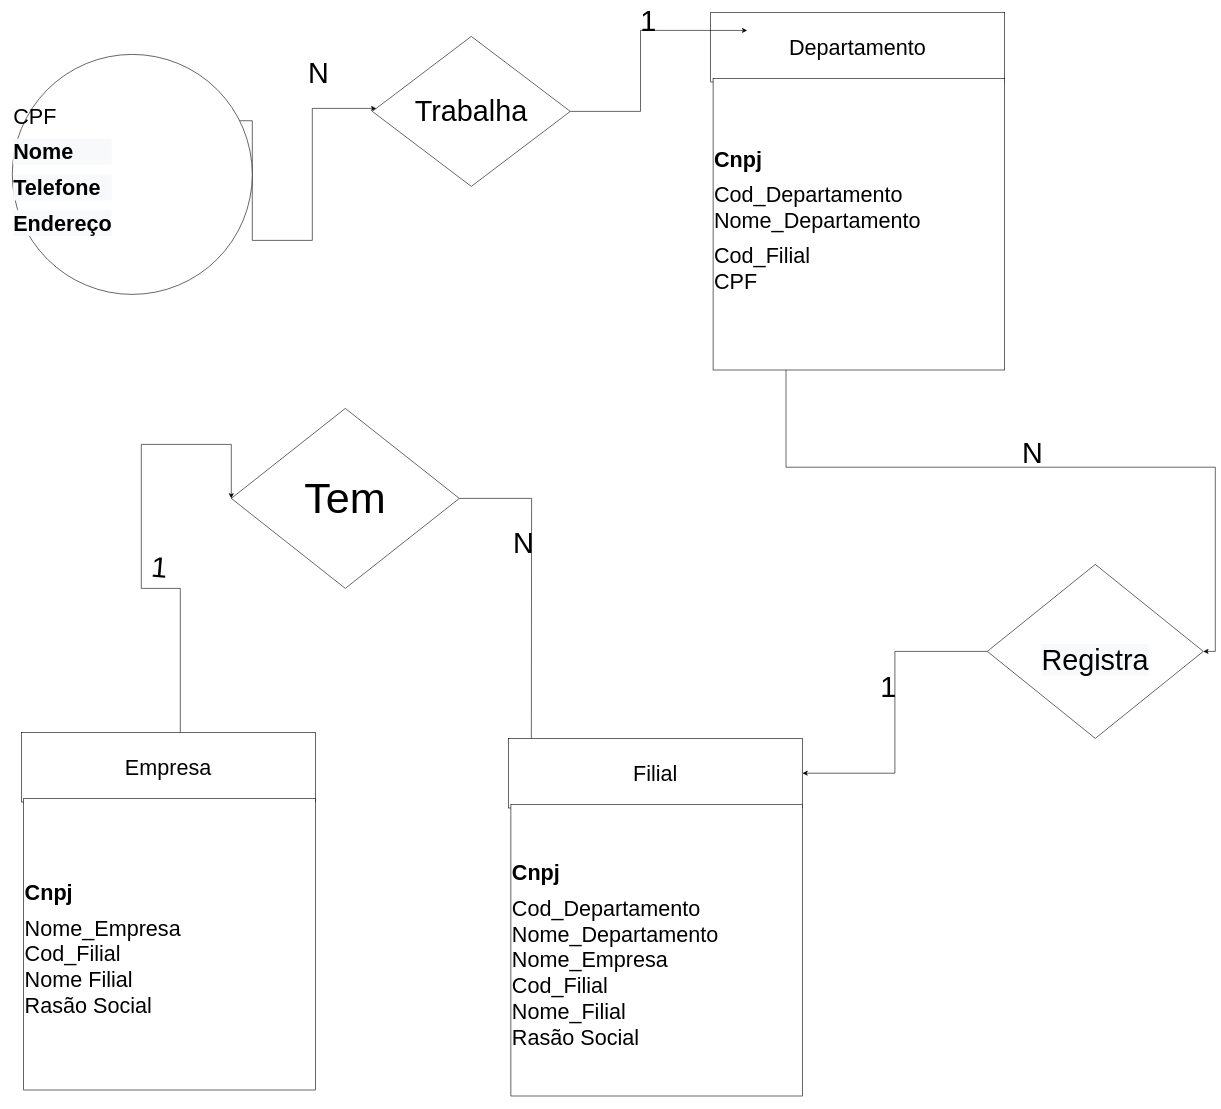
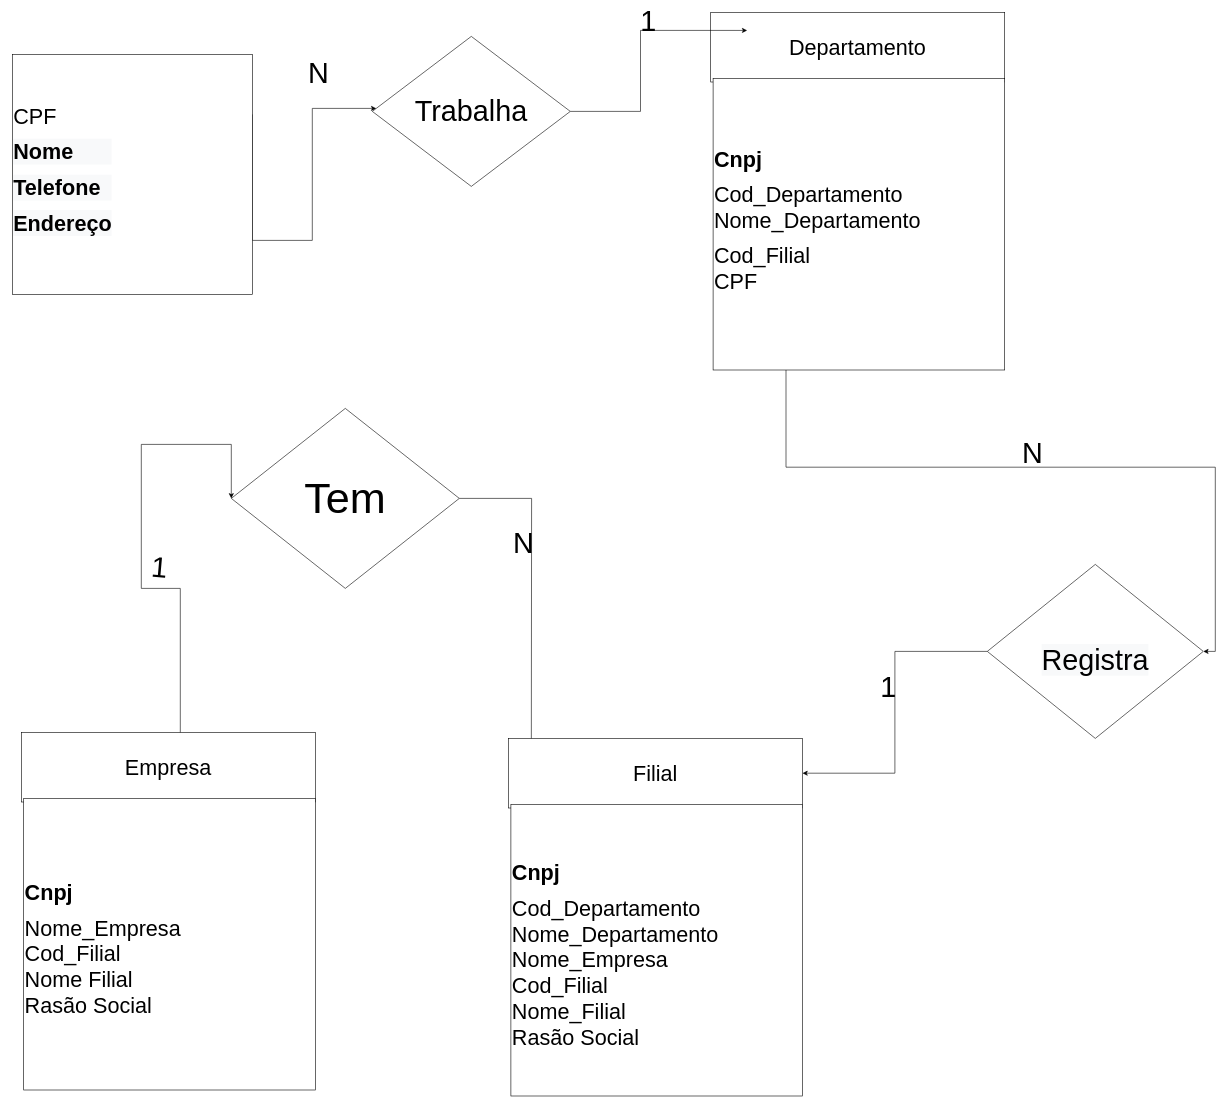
  <mxCell id="0" />
  <mxCell id="1" parent="0" />
  <mxCell id="2" style="edgeStyle=orthogonalEdgeStyle;rounded=0;orthogonalLoop=1;jettySize=auto;html=1;exitX=1;exitY=0.25;exitDx=0;exitDy=0;" parent="1" source="3" target="9" edge="1"><mxGeometry relative="1" as="geometry"><Array as="points"><mxPoint x="420" y="400" /><mxPoint x="520" y="400" /><mxPoint x="520" y="180" /></Array></mxGeometry></mxCell>
- <mxCell id="3" value="&lt;span style=&quot;font-size: 36px ; font-family: &amp;#34;helvetica&amp;#34;&quot;&gt;CPF&lt;/span&gt;&lt;br&gt;&lt;h1 style=&quot;color: rgb(0 , 0 , 0) ; font-family: &amp;#34;helvetica&amp;#34; ; font-style: normal ; letter-spacing: normal ; text-indent: 0px ; text-transform: none ; word-spacing: 0px ; background-color: rgb(248 , 249 , 250)&quot;&gt;&lt;font style=&quot;font-size: 36px&quot;&gt;Nome&lt;/font&gt;&lt;/h1&gt;&lt;h1 style=&quot;color: rgb(0 , 0 , 0) ; font-family: &amp;#34;helvetica&amp;#34; ; font-style: normal ; letter-spacing: normal ; text-indent: 0px ; text-transform: none ; word-spacing: 0px ; background-color: rgb(248 , 249 , 250)&quot;&gt;&lt;font style=&quot;font-size: 36px&quot;&gt;Telefone&lt;/font&gt;&lt;/h1&gt;&lt;h1 style=&quot;color: rgb(0 , 0 , 0) ; font-family: &amp;#34;helvetica&amp;#34; ; font-style: normal ; letter-spacing: normal ; text-indent: 0px ; text-transform: none ; word-spacing: 0px ; background-color: rgb(248 , 249 , 250)&quot;&gt;&lt;font style=&quot;font-size: 36px&quot;&gt;Endereço&lt;/font&gt;&lt;/h1&gt;" style="ellipse;whiteSpace=wrap;html=1;aspect=fixed;align=left;" parent="1" vertex="1"><mxGeometry x="20" y="90" width="400" height="400" as="geometry" /></mxCell>
+ <mxCell id="3" value="&lt;span style=&quot;font-size: 36px ; font-family: &amp;#34;helvetica&amp;#34;&quot;&gt;CPF&lt;/span&gt;&lt;br&gt;&lt;h1 style=&quot;color: rgb(0 , 0 , 0) ; font-family: &amp;#34;helvetica&amp;#34; ; font-style: normal ; letter-spacing: normal ; text-indent: 0px ; text-transform: none ; word-spacing: 0px ; background-color: rgb(248 , 249 , 250)&quot;&gt;&lt;font style=&quot;font-size: 36px&quot;&gt;Nome&lt;/font&gt;&lt;/h1&gt;&lt;h1 style=&quot;color: rgb(0 , 0 , 0) ; font-family: &amp;#34;helvetica&amp;#34; ; font-style: normal ; letter-spacing: normal ; text-indent: 0px ; text-transform: none ; word-spacing: 0px ; background-color: rgb(248 , 249 , 250)&quot;&gt;&lt;font style=&quot;font-size: 36px&quot;&gt;Telefone&lt;/font&gt;&lt;/h1&gt;&lt;h1 style=&quot;color: rgb(0 , 0 , 0) ; font-family: &amp;#34;helvetica&amp;#34; ; font-style: normal ; letter-spacing: normal ; text-indent: 0px ; text-transform: none ; word-spacing: 0px ; background-color: rgb(248 , 249 , 250)&quot;&gt;&lt;font style=&quot;font-size: 36px&quot;&gt;Endereço&lt;/font&gt;&lt;/h1&gt;" style="whiteSpace=wrap;html=1;aspect=fixed;align=left;" parent="1" vertex="1"><mxGeometry x="20" y="90" width="400" height="400" as="geometry" /></mxCell>
  <mxCell id="4" value="&lt;font style=&quot;font-size: 36px&quot;&gt;Departamento&lt;/font&gt;" style="rounded=0;whiteSpace=wrap;html=1;" parent="1" vertex="1"><mxGeometry x="1184" y="20" width="490" height="116" as="geometry" /></mxCell>
  <mxCell id="5" style="edgeStyle=orthogonalEdgeStyle;rounded=0;orthogonalLoop=1;jettySize=auto;html=1;exitX=0.25;exitY=1;exitDx=0;exitDy=0;entryX=1;entryY=0.5;entryDx=0;entryDy=0;" parent="1" source="6" target="13" edge="1"><mxGeometry relative="1" as="geometry"><mxPoint x="1915" y="1100" as="targetPoint" /></mxGeometry></mxCell>
  <mxCell id="6" value="&lt;h1&gt;&lt;span style=&quot;font-size: 36px&quot;&gt;Cnpj&lt;/span&gt;&lt;/h1&gt;&lt;div&gt;&lt;span style=&quot;font-size: 36px&quot;&gt;Cod_Departamento&lt;/span&gt;&lt;/div&gt;&lt;div&gt;&lt;span style=&quot;font-size: 36px&quot;&gt;Nome_Departamento&lt;/span&gt;&lt;/div&gt;&lt;div&gt;&lt;br&gt;&lt;/div&gt;&lt;div&gt;&lt;span style=&quot;font-size: 36px&quot;&gt;Cod_Filial&lt;/span&gt;&lt;/div&gt;&lt;div&gt;&lt;span style=&quot;font-size: 36px&quot;&gt;CPF&lt;/span&gt;&lt;/div&gt;&lt;div&gt;&lt;br&gt;&lt;/div&gt;&lt;div&gt;&lt;br&gt;&lt;/div&gt;" style="whiteSpace=wrap;html=1;aspect=fixed;align=left;" parent="1" vertex="1"><mxGeometry x="1188" y="130" width="486" height="486" as="geometry" /></mxCell>
  <mxCell id="7" style="edgeStyle=orthogonalEdgeStyle;rounded=0;orthogonalLoop=1;jettySize=auto;html=1;entryX=0;entryY=0.5;entryDx=0;entryDy=0;" parent="1" target="19" edge="1"><mxGeometry relative="1" as="geometry"><mxPoint x="300" y="1230" as="sourcePoint" /><mxPoint x="195" y="700" as="targetPoint" /><Array as="points"><mxPoint x="300" y="980" /><mxPoint x="235" y="980" /><mxPoint x="235" y="740" /></Array></mxGeometry></mxCell>
  <mxCell id="8" style="edgeStyle=orthogonalEdgeStyle;rounded=0;orthogonalLoop=1;jettySize=auto;html=1;exitX=1;exitY=0.5;exitDx=0;exitDy=0;entryX=0.124;entryY=0.259;entryDx=0;entryDy=0;entryPerimeter=0;" parent="1" source="9" target="4" edge="1"><mxGeometry relative="1" as="geometry" /></mxCell>
  <mxCell id="9" value="&lt;span style=&quot;font-size: 48px&quot;&gt;Trabalha&lt;/span&gt;" style="rhombus;whiteSpace=wrap;html=1;" parent="1" vertex="1"><mxGeometry x="620" y="60" width="330" height="250" as="geometry" /></mxCell>
  <mxCell id="10" value="&lt;span style=&quot;font-size: 48px&quot;&gt;N&lt;/span&gt;" style="text;html=1;align=center;verticalAlign=middle;resizable=0;points=[];autosize=1;strokeColor=none;fillColor=none;" parent="1" vertex="1"><mxGeometry x="505" y="106" width="50" height="30" as="geometry" /></mxCell>
  <mxCell id="11" value="&lt;font style=&quot;font-size: 48px&quot;&gt;1&lt;/font&gt;" style="text;html=1;align=center;verticalAlign=middle;resizable=0;points=[];autosize=1;strokeColor=none;fillColor=none;" parent="1" vertex="1"><mxGeometry x="1060" y="20" width="40" height="30" as="geometry" /></mxCell>
  <mxCell id="12" style="edgeStyle=orthogonalEdgeStyle;rounded=0;orthogonalLoop=1;jettySize=auto;html=1;exitX=0;exitY=0.5;exitDx=0;exitDy=0;entryX=1;entryY=0.5;entryDx=0;entryDy=0;" parent="1" source="13" target="22" edge="1"><mxGeometry relative="1" as="geometry"><mxPoint x="1345" y="1310" as="targetPoint" /></mxGeometry></mxCell>
  <mxCell id="13" value="&lt;br&gt;&lt;br&gt;&lt;span style=&quot;color: rgb(0 , 0 , 0) ; font-family: &amp;#34;helvetica&amp;#34; ; font-size: 48px ; font-style: normal ; font-weight: 400 ; letter-spacing: normal ; text-align: center ; text-indent: 0px ; text-transform: none ; word-spacing: 0px ; background-color: rgb(248 , 249 , 250) ; display: inline ; float: none&quot;&gt;Registra&lt;/span&gt;&lt;br&gt;" style="rhombus;whiteSpace=wrap;html=1;" parent="1" vertex="1"><mxGeometry x="1645" y="940" width="360" height="290" as="geometry" /></mxCell>
  <mxCell id="14" value="&lt;font style=&quot;font-size: 48px&quot;&gt;N&lt;/font&gt;" style="text;html=1;align=center;verticalAlign=middle;resizable=0;points=[];autosize=1;strokeColor=none;fillColor=none;" parent="1" vertex="1"><mxGeometry x="1695" y="740" width="50" height="30" as="geometry" /></mxCell>
  <mxCell id="15" value="&lt;font style=&quot;font-size: 48px&quot;&gt;1&lt;/font&gt;" style="text;html=1;align=center;verticalAlign=middle;resizable=0;points=[];autosize=1;strokeColor=none;fillColor=none;" parent="1" vertex="1"><mxGeometry x="1460" y="1130" width="40" height="30" as="geometry" /></mxCell>
  <mxCell id="16" value="&lt;font style=&quot;font-size: 48px&quot;&gt;N&lt;/font&gt;" style="text;html=1;align=center;verticalAlign=middle;resizable=0;points=[];autosize=1;strokeColor=none;fillColor=none;" parent="1" vertex="1"><mxGeometry x="847" y="890" width="50" height="30" as="geometry" /></mxCell>
  <mxCell id="17" value="&lt;font style=&quot;font-size: 48px&quot;&gt;1&lt;/font&gt;" style="text;html=1;align=center;verticalAlign=middle;resizable=0;points=[];autosize=1;strokeColor=none;fillColor=none;rotation=5;" parent="1" vertex="1"><mxGeometry x="245" y="930" width="40" height="30" as="geometry" /></mxCell>
  <mxCell id="18" style="edgeStyle=orthogonalEdgeStyle;rounded=0;orthogonalLoop=1;jettySize=auto;html=1;exitX=1;exitY=0.5;exitDx=0;exitDy=0;" parent="1" source="19" edge="1"><mxGeometry relative="1" as="geometry"><mxPoint x="885" y="1310" as="targetPoint" /></mxGeometry></mxCell>
  <mxCell id="19" value="&lt;font style=&quot;font-size: 72px&quot;&gt;Tem&lt;/font&gt;" style="rhombus;whiteSpace=wrap;html=1;" parent="1" vertex="1"><mxGeometry x="385" y="680" width="380" height="300" as="geometry" /></mxCell>
  <mxCell id="20" value="&lt;font style=&quot;font-size: 36px&quot;&gt;Empresa&lt;/font&gt;" style="rounded=0;whiteSpace=wrap;html=1;" parent="1" vertex="1"><mxGeometry x="35" y="1220" width="490" height="116" as="geometry" /></mxCell>
  <mxCell id="21" value="&lt;h1&gt;&lt;span style=&quot;font-size: 36px&quot;&gt;Cnpj&lt;/span&gt;&lt;/h1&gt;&lt;div&gt;&lt;span style=&quot;font-size: 36px&quot;&gt;Nome_Empresa&lt;/span&gt;&lt;/div&gt;&lt;div&gt;&lt;span style=&quot;font-size: 36px&quot;&gt;Cod_Filial&lt;/span&gt;&lt;/div&gt;&lt;div&gt;&lt;span style=&quot;font-size: 36px&quot;&gt;Nome Filial&lt;/span&gt;&lt;/div&gt;&lt;div&gt;&lt;span style=&quot;font-size: 36px&quot;&gt;Rasão Social&lt;/span&gt;&lt;/div&gt;" style="whiteSpace=wrap;html=1;aspect=fixed;align=left;" parent="1" vertex="1"><mxGeometry x="39" y="1330" width="486" height="486" as="geometry" /></mxCell>
  <mxCell id="22" value="&lt;font style=&quot;font-size: 36px&quot;&gt;Filial&lt;/font&gt;" style="rounded=0;whiteSpace=wrap;html=1;" parent="1" vertex="1"><mxGeometry x="847" y="1230" width="490" height="116" as="geometry" /></mxCell>
  <mxCell id="23" value="&lt;h1&gt;&lt;span style=&quot;font-size: 36px&quot;&gt;Cnpj&lt;/span&gt;&lt;/h1&gt;&lt;div&gt;&lt;span style=&quot;font-size: 36px&quot;&gt;Cod_Departamento&lt;/span&gt;&lt;/div&gt;&lt;div&gt;&lt;span style=&quot;font-size: 36px&quot;&gt;Nome_Departamento&lt;/span&gt;&lt;/div&gt;&lt;div&gt;&lt;span style=&quot;font-size: 36px&quot;&gt;Nome_Empresa&lt;/span&gt;&lt;/div&gt;&lt;div&gt;&lt;span style=&quot;font-size: 36px&quot;&gt;Cod_Filial&lt;/span&gt;&lt;/div&gt;&lt;div&gt;&lt;span style=&quot;font-size: 36px&quot;&gt;Nome_Filial&lt;/span&gt;&lt;/div&gt;&lt;div&gt;&lt;span style=&quot;font-size: 36px&quot;&gt;Rasão Social&lt;/span&gt;&lt;/div&gt;" style="whiteSpace=wrap;html=1;aspect=fixed;align=left;" parent="1" vertex="1"><mxGeometry x="851" y="1340" width="486" height="486" as="geometry" /></mxCell>
